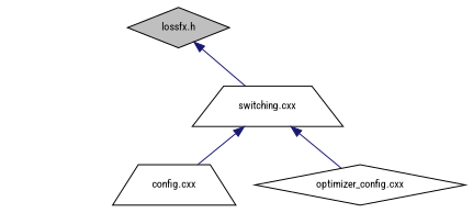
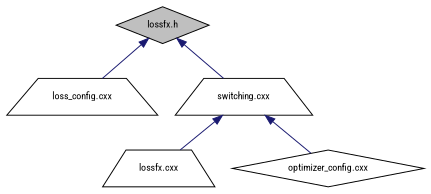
  digraph {
    fontname="Roboto Condensed"
    node [color=black fillcolor=white fontname="Roboto Condensed" fontsize=10 shape=trapezium style=filled]
    edge [color=midnightblue dir=back fontname="Roboto Condensed" fontsize=10 labelfontname=Helvetica labelfontsize=10 style=solid]
    n1 [fillcolor=grey75 fontcolor=black height=0.2 label="lossfx.h" shape=diamond width=0.4]
+   n2 [height=0.2 label="loss_config.cxx" width=0.4]
    n3 [height=0.2 label="switching.cxx" width=0.4]
-   n4 [height=0.2 label="config.cxx" width=0.4]
+   n4 [height=0.2 label="lossfx.cxx" width=0.4]
    n5 [height=0.2 label="optimizer_config.cxx" shape=diamond width=0.4]
+   n1 -> n2
    n1 -> n3
    n3 -> n4
    n3 -> n5
  }
